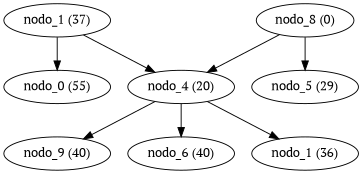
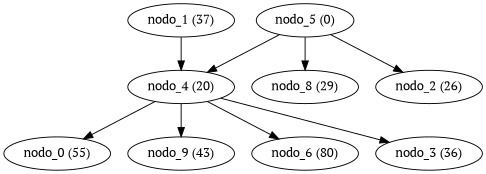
  digraph {
    fontname="PT Serif"
    node [fontname="PT Serif"]
    edge [fontname="PT Serif" weight=20]
    "nodo_1 (37)"
    "nodo_0 (55)"
    "nodo_4 (20)"
-   "nodo_9 (40)"
-   "nodo_6 (40)"
-   "nodo_3 (36)" [label="nodo_1 (36)"]
-   "nodo_5 (0)" [label="nodo_8 (0)"]
-   "nodo_8 (29)" [label="nodo_5 (29)"]
-   "nodo_1 (37)" -> "nodo_0 (55)" [weight=18]
+   "nodo_9 (40)" [label="nodo_9 (43)"]
+   "nodo_6 (40)" [label="nodo_6 (80)"]
+   "nodo_3 (36)"
+   "nodo_5 (0)"
+   "nodo_8 (29)"
+   "nodo_2 (26)"
+   "nodo_4 (20)" -> "nodo_0 (55)" [weight=18]
    "nodo_1 (37)" -> "nodo_4 (20)" [weight=17]
    "nodo_4 (20)" -> "nodo_9 (40)"
    "nodo_4 (20)" -> "nodo_6 (40)"
    "nodo_4 (20)" -> "nodo_3 (36)" [weight=16]
    "nodo_5 (0)" -> "nodo_4 (20)"
    "nodo_5 (0)" -> "nodo_8 (29)" [weight=29]
+   "nodo_5 (0)" -> "nodo_2 (26)" [weight=26]
  }
